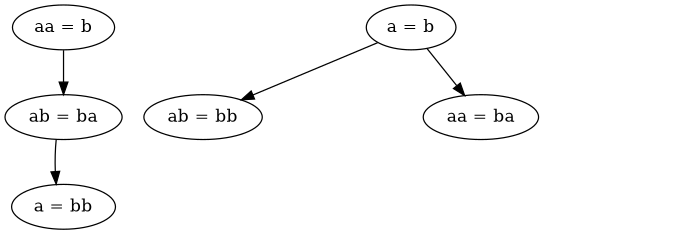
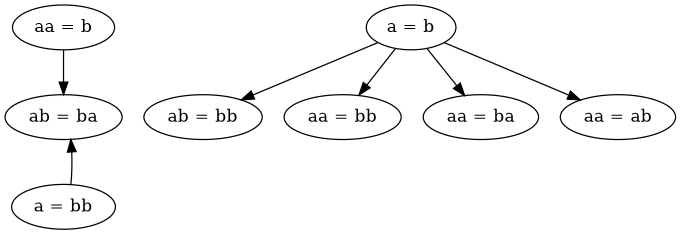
  digraph {
    rankdir=TB
    node [shape=ellipse]
    "aa = b"
    "ab = ba"
    "a = b"
    "ab = bb"
+   "aa = bb"
    "aa = ba"
+   "aa = ab"
    "a = bb"
    "aa = b" -> "ab = ba"
    "a = b" -> "ab = bb"
+   "a = b" -> "aa = bb"
    "a = b" -> "aa = ba"
-   "ab = ba" -> "a = bb"
+   "a = b" -> "aa = ab"
+   "a = bb" -> "ab = ba"
  }
